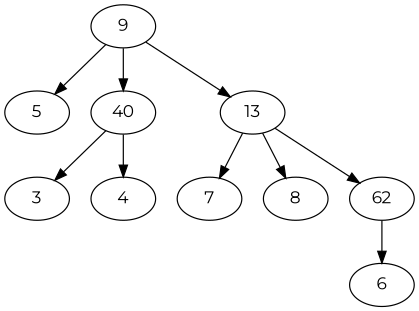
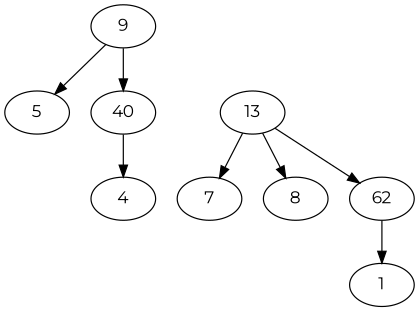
  digraph {
    fontname=Montserrat
    node [fontname=Montserrat]
    edge [fontname=Montserrat]
    9
    5
    n3 [label=40]
    n4 [label=13]
-   3
    4
    7
    8
    n9 [label=62]
-   1 [label=6]
+   1
    9 -> 5
    9 -> n3
-   9 -> n4
-   n3 -> 3
    n3 -> 4
    n4 -> 7
    n4 -> 8
    n4 -> n9
    n9 -> 1
  }
